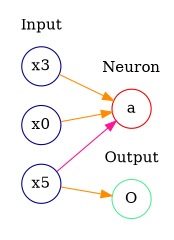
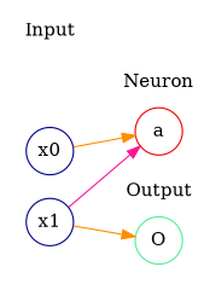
  digraph {
    rankdir=LR
    splines=line
    node [color=blue4 fixedsize=true shape=circle style=solid]
    edge [color=darkorange]
-   x1 [label=x5]
+   x1
    n2 [label=x0]
-   x3
    a [color=red2]
    O [color=seagreen2]
    subgraph cluster_1 {
      color=white
      label=Input
      x1
      n2
-     x3
    }
    subgraph cluster_2 {
      color=white
      label=Neuron
      a
    }
    subgraph cluster_3 {
      color=white
      label=Output
      O
    }
    x1 -> a [color=deeppink]
    x1 -> O
    n2 -> a
-   x3 -> a
  }
